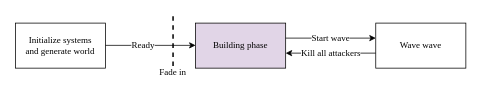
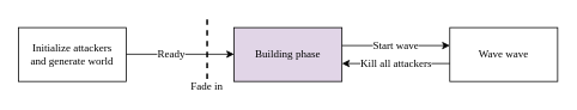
  <mxCell id="0" />
  <mxCell id="1" parent="0" />
- <mxCell id="2" value="Initialize systems&lt;br&gt;&lt;span style=&quot;background-color: initial;&quot;&gt;and generate world&lt;/span&gt;" style="rounded=0;whiteSpace=wrap;html=1;fontFamily=&quot;Latin Modern Regular 12&quot;;" vertex="1" parent="1"><mxGeometry x="20" y="30" width="120" height="60" as="geometry" /></mxCell>
+ <mxCell id="2" value="Initialize attackers&lt;br&gt;&lt;span style=&quot;background-color: initial;&quot;&gt;and generate world&lt;/span&gt;" style="rounded=0;whiteSpace=wrap;html=1;fontFamily=&quot;Latin Modern Regular 12&quot;;" vertex="1" parent="1"><mxGeometry x="20" y="30" width="120" height="60" as="geometry" /></mxCell>
  <mxCell id="3" value="Ready" style="endArrow=classic;html=1;rounded=0;fontSize=12;fontFamily=&quot;Latin Modern Regular 12&quot;;" edge="1" parent="1"><mxGeometry x="-0.167" width="50" height="50" relative="1" as="geometry"><mxPoint x="140" y="59.66" as="sourcePoint" /><mxPoint x="260" y="59.66" as="targetPoint" /><mxPoint as="offset" /></mxGeometry></mxCell>
  <mxCell id="4" value="Building phase" style="rounded=0;whiteSpace=wrap;html=1;fontFamily=&quot;Latin Modern Regular 12&quot;;fillColor=#e1d5e7;" vertex="1" parent="1"><mxGeometry x="260" y="30" width="120" height="60" as="geometry" /></mxCell>
  <mxCell id="5" value="Start wave" style="endArrow=classic;html=1;rounded=0;fontSize=12;fontFamily=&quot;Latin Modern Regular 12&quot;;" edge="1" parent="1"><mxGeometry width="50" height="50" relative="1" as="geometry"><mxPoint x="380" y="50" as="sourcePoint" /><mxPoint x="500" y="50" as="targetPoint" /></mxGeometry></mxCell>
  <mxCell id="6" value="Wave wave" style="rounded=0;whiteSpace=wrap;html=1;fontFamily=&quot;Latin Modern Regular 12&quot;;" vertex="1" parent="1"><mxGeometry x="500" y="30" width="120" height="60" as="geometry" /></mxCell>
  <mxCell id="7" value="Kill all attackers" style="endArrow=classic;html=1;rounded=0;fontSize=12;fontFamily=&quot;Latin Modern Regular 12&quot;;" edge="1" parent="1"><mxGeometry width="50" height="50" relative="1" as="geometry"><mxPoint x="500" y="70" as="sourcePoint" /><mxPoint x="380" y="70" as="targetPoint" /></mxGeometry></mxCell>
  <mxCell id="8" value="" style="endArrow=none;dashed=1;html=1;strokeWidth=2;rounded=0;" edge="1" parent="1"><mxGeometry width="50" height="50" relative="1" as="geometry"><mxPoint x="230" y="87" as="sourcePoint" /><mxPoint x="230" y="20" as="targetPoint" /></mxGeometry></mxCell>
  <mxCell id="9" value="Fade in" style="text;html=1;align=center;verticalAlign=middle;whiteSpace=wrap;rounded=0;fontFamily=&quot;Latin Modern Regular 12&quot;;" vertex="1" parent="1"><mxGeometry x="200" y="90" width="60" height="10" as="geometry" /></mxCell>
